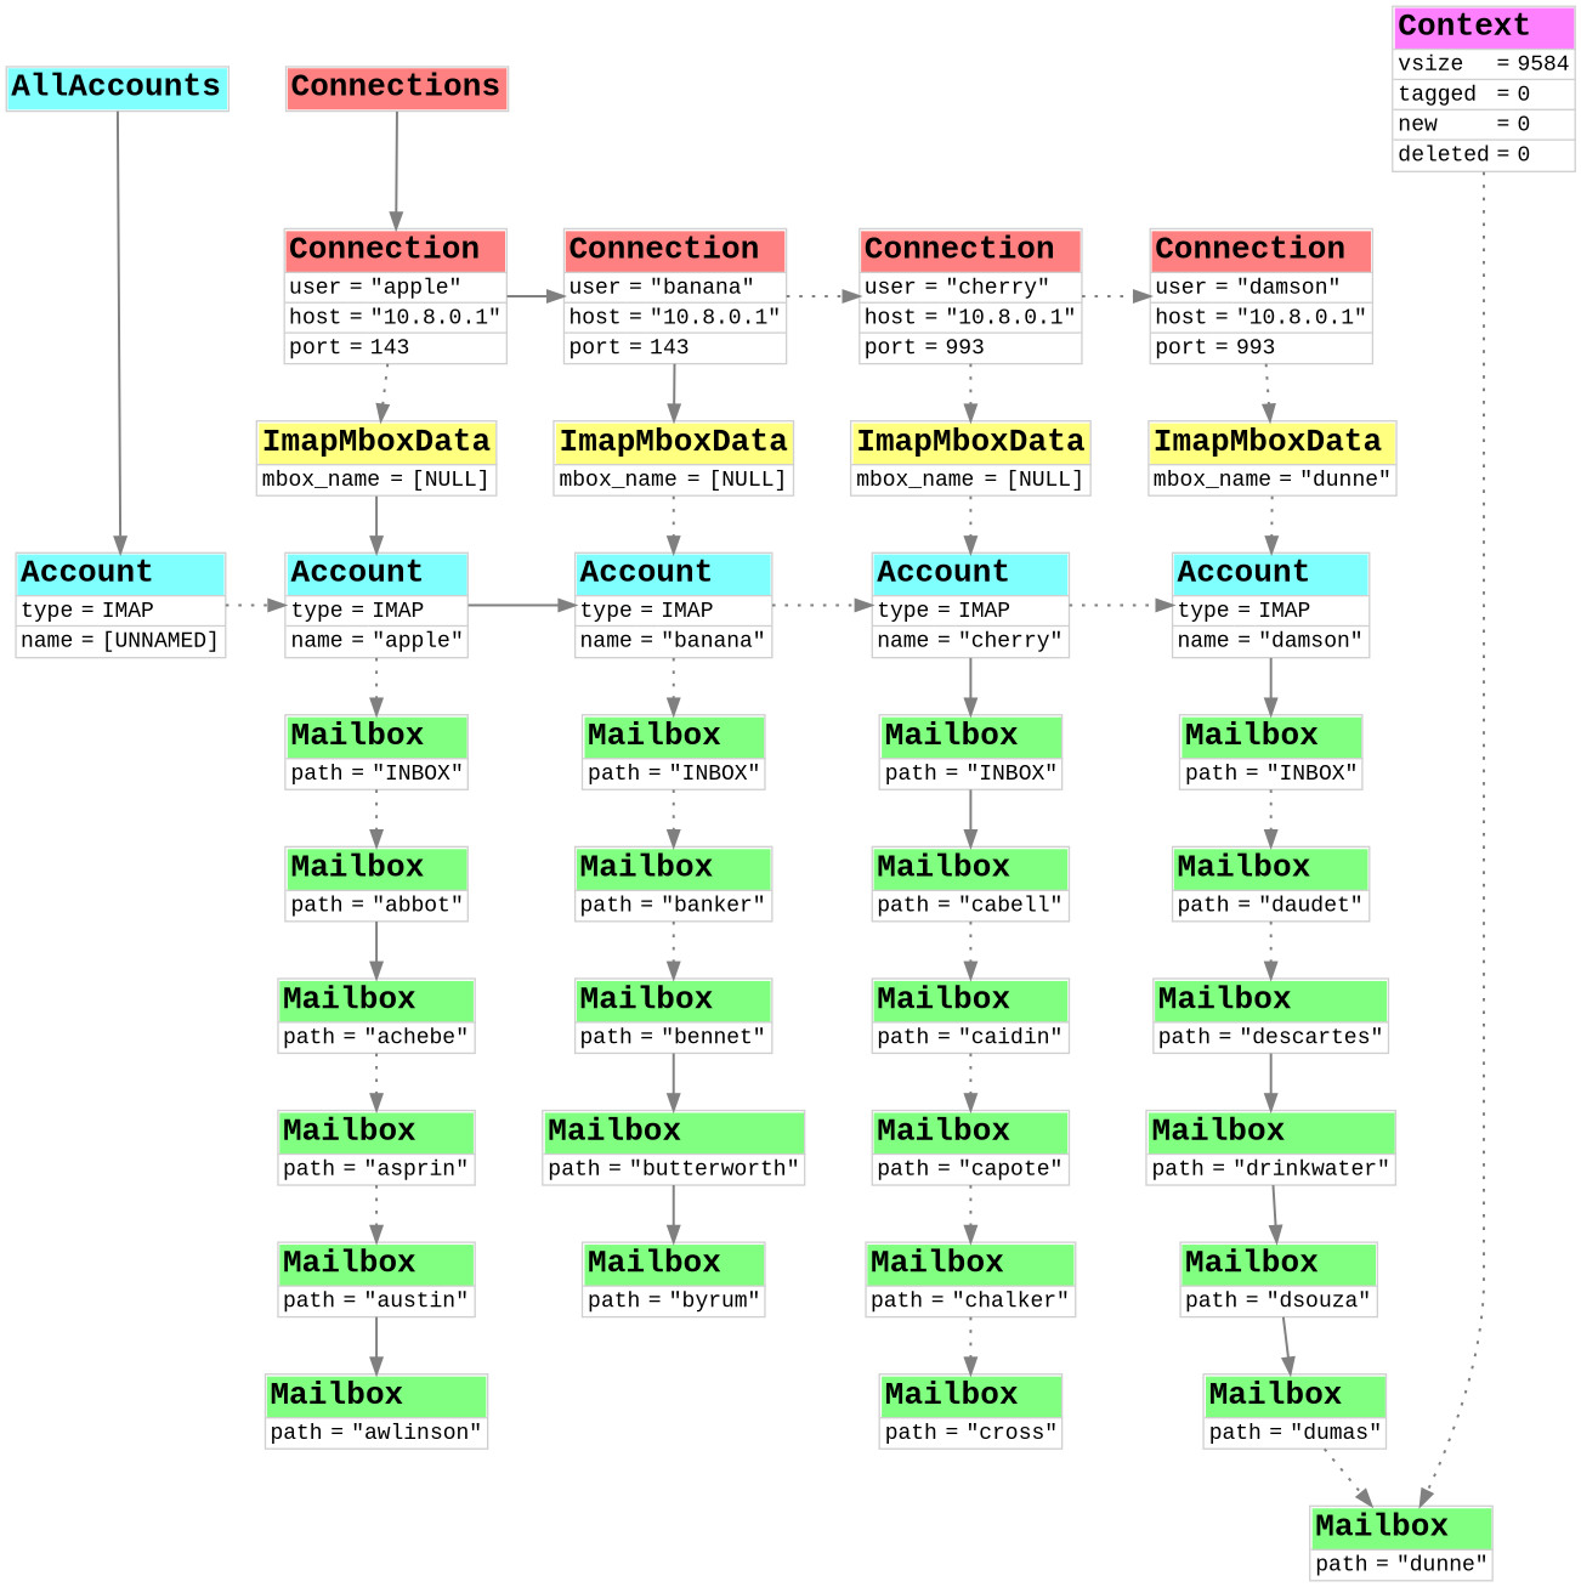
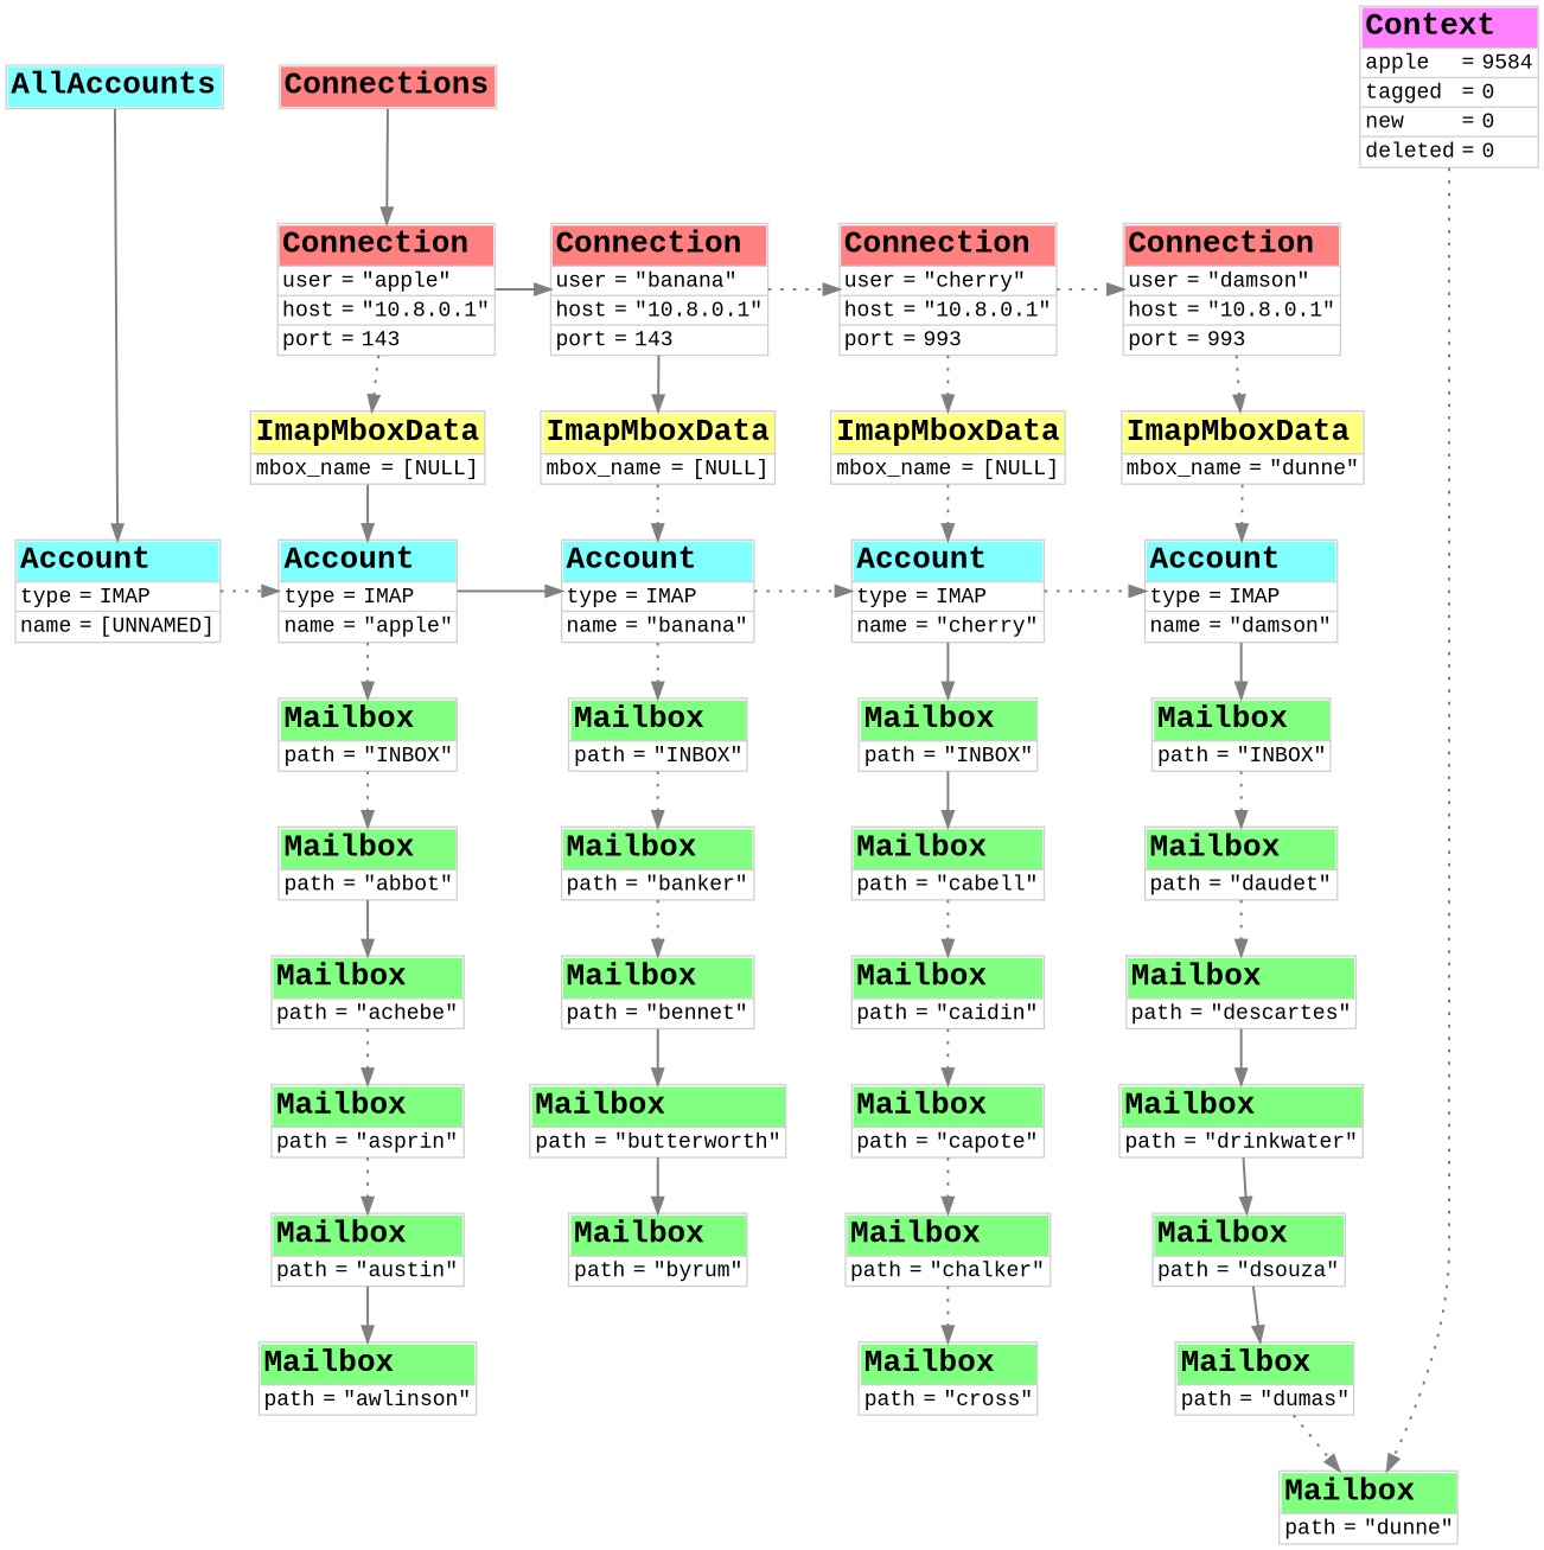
  digraph {
    nodesep=0.5
    rankdir=TB
    ranksep=0.5
    fontname="Liberation Mono"
    node [shape=plain fontname="Liberation Mono"]
    edge [arrowsize=1.0 color="#808080" penwidth=1.5 style=dotted fontname="Liberation Mono"]
    n1 [label=<<table cellspacing="0" border="1" rows="*" color="#d0d0d0"> 		<tr> 			<td border="0" align="left" bgcolor="#80ffff" port="top" colspan="3"><font color="#000000" point-size="20"><b>AllAccounts</b></font></td> 		</tr> 		</table>>]
    n2 [label=<<table cellspacing="0" border="1" rows="*" color="#d0d0d0"> 		<tr> 			<td border="0" align="left" bgcolor="#ff8080" port="top" colspan="3"><font color="#000000" point-size="20"><b>Connections</b></font></td> 		</tr> 		</table>>]
-   n3 [label=<<table cellspacing="0" border="1" rows="*" color="#d0d0d0"> 		<tr> 			<td border="0" align="left" bgcolor="#ff80ff" port="top" colspan="3"><font color="#000000" point-size="20"><b>Context</b></font></td> 		</tr> 		<tr> 			<td border="0" align="left">vsize</td> 			<td border="0">=</td> 			<td border="0" align="left">9584</td> 		</tr> 		<tr> 			<td border="0" align="left">tagged</td> 			<td border="0">=</td> 			<td border="0" align="left">0</td> 		</tr> 		<tr> 			<td border="0" align="left">new</td> 			<td border="0">=</td> 			<td border="0" align="left">0</td> 		</tr> 		<tr> 			<td border="0" align="left">deleted</td> 			<td border="0">=</td> 			<td border="0" align="left">0</td> 		</tr> 		</table>>]
+   n3 [label=<<table cellspacing="0" border="1" rows="*" color="#d0d0d0"> 		<tr> 			<td border="0" align="left" bgcolor="#ff80ff" port="top" colspan="3"><font color="#000000" point-size="20"><b>Context</b></font></td> 		</tr> 		<tr> 			<td border="0" align="left">apple</td> 			<td border="0">=</td> 			<td border="0" align="left">9584</td> 		</tr> 		<tr> 			<td border="0" align="left">tagged</td> 			<td border="0">=</td> 			<td border="0" align="left">0</td> 		</tr> 		<tr> 			<td border="0" align="left">new</td> 			<td border="0">=</td> 			<td border="0" align="left">0</td> 		</tr> 		<tr> 			<td border="0" align="left">deleted</td> 			<td border="0">=</td> 			<td border="0" align="left">0</td> 		</tr> 		</table>>]
    n4 [label=<<table cellspacing="0" border="1" rows="*" color="#d0d0d0"> 		<tr> 			<td border="0" align="left" bgcolor="#80ffff" port="top" colspan="3"><font color="#000000" point-size="20"><b>Account</b></font></td> 		</tr> 		<tr> 			<td border="0" align="left">type</td> 			<td border="0">=</td> 			<td border="0" align="left">IMAP</td> 		</tr> 		<tr> 			<td border="0" align="left">name</td> 			<td border="0">=</td> 			<td border="0" align="left">[UNNAMED]</td> 		</tr> 		</table>>]
    n5 [label=<<table cellspacing="0" border="1" rows="*" color="#d0d0d0"> 		<tr> 			<td border="0" align="left" bgcolor="#80ffff" port="top" colspan="3"><font color="#000000" point-size="20"><b>Account</b></font></td> 		</tr> 		<tr> 			<td border="0" align="left">type</td> 			<td border="0">=</td> 			<td border="0" align="left">IMAP</td> 		</tr> 		<tr> 			<td border="0" align="left">name</td> 			<td border="0">=</td> 			<td border="0" align="left">"apple"</td> 		</tr> 		</table>>]
    n6 [label=<<table cellspacing="0" border="1" rows="*" color="#d0d0d0"> 		<tr> 			<td border="0" align="left" bgcolor="#80ffff" port="top" colspan="3"><font color="#000000" point-size="20"><b>Account</b></font></td> 		</tr> 		<tr> 			<td border="0" align="left">type</td> 			<td border="0">=</td> 			<td border="0" align="left">IMAP</td> 		</tr> 		<tr> 			<td border="0" align="left">name</td> 			<td border="0">=</td> 			<td border="0" align="left">"banana"</td> 		</tr> 		</table>>]
    n7 [label=<<table cellspacing="0" border="1" rows="*" color="#d0d0d0"> 		<tr> 			<td border="0" align="left" bgcolor="#80ffff" port="top" colspan="3"><font color="#000000" point-size="20"><b>Account</b></font></td> 		</tr> 		<tr> 			<td border="0" align="left">type</td> 			<td border="0">=</td> 			<td border="0" align="left">IMAP</td> 		</tr> 		<tr> 			<td border="0" align="left">name</td> 			<td border="0">=</td> 			<td border="0" align="left">"cherry"</td> 		</tr> 		</table>>]
    n8 [label=<<table cellspacing="0" border="1" rows="*" color="#d0d0d0"> 		<tr> 			<td border="0" align="left" bgcolor="#80ffff" port="top" colspan="3"><font color="#000000" point-size="20"><b>Account</b></font></td> 		</tr> 		<tr> 			<td border="0" align="left">type</td> 			<td border="0">=</td> 			<td border="0" align="left">IMAP</td> 		</tr> 		<tr> 			<td border="0" align="left">name</td> 			<td border="0">=</td> 			<td border="0" align="left">"damson"</td> 		</tr> 		</table>>]
    n9 [label=<<table cellspacing="0" border="1" rows="*" color="#d0d0d0"> 		<tr> 			<td border="0" align="left" bgcolor="#ff8080" port="top" colspan="3"><font color="#000000" point-size="20"><b>Connection</b></font></td> 		</tr> 		<tr> 			<td border="0" align="left">user</td> 			<td border="0">=</td> 			<td border="0" align="left">"apple"</td> 		</tr> 		<tr> 			<td border="0" align="left">host</td> 			<td border="0">=</td> 			<td border="0" align="left">"10.8.0.1"</td> 		</tr> 		<tr> 			<td border="0" align="left">port</td> 			<td border="0">=</td> 			<td border="0" align="left">143</td> 		</tr> 		</table>>]
    n10 [label=<<table cellspacing="0" border="1" rows="*" color="#d0d0d0"> 		<tr> 			<td border="0" align="left" bgcolor="#ff8080" port="top" colspan="3"><font color="#000000" point-size="20"><b>Connection</b></font></td> 		</tr> 		<tr> 			<td border="0" align="left">user</td> 			<td border="0">=</td> 			<td border="0" align="left">"banana"</td> 		</tr> 		<tr> 			<td border="0" align="left">host</td> 			<td border="0">=</td> 			<td border="0" align="left">"10.8.0.1"</td> 		</tr> 		<tr> 			<td border="0" align="left">port</td> 			<td border="0">=</td> 			<td border="0" align="left">143</td> 		</tr> 		</table>>]
    n11 [label=<<table cellspacing="0" border="1" rows="*" color="#d0d0d0"> 		<tr> 			<td border="0" align="left" bgcolor="#ff8080" port="top" colspan="3"><font color="#000000" point-size="20"><b>Connection</b></font></td> 		</tr> 		<tr> 			<td border="0" align="left">user</td> 			<td border="0">=</td> 			<td border="0" align="left">"cherry"</td> 		</tr> 		<tr> 			<td border="0" align="left">host</td> 			<td border="0">=</td> 			<td border="0" align="left">"10.8.0.1"</td> 		</tr> 		<tr> 			<td border="0" align="left">port</td> 			<td border="0">=</td> 			<td border="0" align="left">993</td> 		</tr> 		</table>>]
    n12 [label=<<table cellspacing="0" border="1" rows="*" color="#d0d0d0"> 		<tr> 			<td border="0" align="left" bgcolor="#ff8080" port="top" colspan="3"><font color="#000000" point-size="20"><b>Connection</b></font></td> 		</tr> 		<tr> 			<td border="0" align="left">user</td> 			<td border="0">=</td> 			<td border="0" align="left">"damson"</td> 		</tr> 		<tr> 			<td border="0" align="left">host</td> 			<td border="0">=</td> 			<td border="0" align="left">"10.8.0.1"</td> 		</tr> 		<tr> 			<td border="0" align="left">port</td> 			<td border="0">=</td> 			<td border="0" align="left">993</td> 		</tr> 		</table>>]
    n13 [label=<<table cellspacing="0" border="1" rows="*" color="#d0d0d0"> 		<tr> 			<td border="0" align="left" bgcolor="#80ff80" port="top" colspan="3"><font color="#000000" point-size="20"><b>Mailbox</b></font></td> 		</tr> 		<tr> 			<td border="0" align="left">path</td> 			<td border="0">=</td> 			<td border="0" align="left">"INBOX"</td> 		</tr> 		</table>>]
    n14 [label=<<table cellspacing="0" border="1" rows="*" color="#d0d0d0"> 		<tr> 			<td border="0" align="left" bgcolor="#80ff80" port="top" colspan="3"><font color="#000000" point-size="20"><b>Mailbox</b></font></td> 		</tr> 		<tr> 			<td border="0" align="left">path</td> 			<td border="0">=</td> 			<td border="0" align="left">"abbot"</td> 		</tr> 		</table>>]
    n15 [label=<<table cellspacing="0" border="1" rows="*" color="#d0d0d0"> 		<tr> 			<td border="0" align="left" bgcolor="#80ff80" port="top" colspan="3"><font color="#000000" point-size="20"><b>Mailbox</b></font></td> 		</tr> 		<tr> 			<td border="0" align="left">path</td> 			<td border="0">=</td> 			<td border="0" align="left">"achebe"</td> 		</tr> 		</table>>]
    n16 [label=<<table cellspacing="0" border="1" rows="*" color="#d0d0d0"> 		<tr> 			<td border="0" align="left" bgcolor="#80ff80" port="top" colspan="3"><font color="#000000" point-size="20"><b>Mailbox</b></font></td> 		</tr> 		<tr> 			<td border="0" align="left">path</td> 			<td border="0">=</td> 			<td border="0" align="left">"asprin"</td> 		</tr> 		</table>>]
    n17 [label=<<table cellspacing="0" border="1" rows="*" color="#d0d0d0"> 		<tr> 			<td border="0" align="left" bgcolor="#80ff80" port="top" colspan="3"><font color="#000000" point-size="20"><b>Mailbox</b></font></td> 		</tr> 		<tr> 			<td border="0" align="left">path</td> 			<td border="0">=</td> 			<td border="0" align="left">"austin"</td> 		</tr> 		</table>>]
    n18 [label=<<table cellspacing="0" border="1" rows="*" color="#d0d0d0"> 		<tr> 			<td border="0" align="left" bgcolor="#80ff80" port="top" colspan="3"><font color="#000000" point-size="20"><b>Mailbox</b></font></td> 		</tr> 		<tr> 			<td border="0" align="left">path</td> 			<td border="0">=</td> 			<td border="0" align="left">"awlinson"</td> 		</tr> 		</table>>]
    n19 [label=<<table cellspacing="0" border="1" rows="*" color="#d0d0d0"> 		<tr> 			<td border="0" align="left" bgcolor="#80ff80" port="top" colspan="3"><font color="#000000" point-size="20"><b>Mailbox</b></font></td> 		</tr> 		<tr> 			<td border="0" align="left">path</td> 			<td border="0">=</td> 			<td border="0" align="left">"INBOX"</td> 		</tr> 		</table>>]
    n20 [label=<<table cellspacing="0" border="1" rows="*" color="#d0d0d0"> 		<tr> 			<td border="0" align="left" bgcolor="#80ff80" port="top" colspan="3"><font color="#000000" point-size="20"><b>Mailbox</b></font></td> 		</tr> 		<tr> 			<td border="0" align="left">path</td> 			<td border="0">=</td> 			<td border="0" align="left">"banker"</td> 		</tr> 		</table>>]
    n21 [label=<<table cellspacing="0" border="1" rows="*" color="#d0d0d0"> 		<tr> 			<td border="0" align="left" bgcolor="#80ff80" port="top" colspan="3"><font color="#000000" point-size="20"><b>Mailbox</b></font></td> 		</tr> 		<tr> 			<td border="0" align="left">path</td> 			<td border="0">=</td> 			<td border="0" align="left">"bennet"</td> 		</tr> 		</table>>]
    n22 [label=<<table cellspacing="0" border="1" rows="*" color="#d0d0d0"> 		<tr> 			<td border="0" align="left" bgcolor="#80ff80" port="top" colspan="3"><font color="#000000" point-size="20"><b>Mailbox</b></font></td> 		</tr> 		<tr> 			<td border="0" align="left">path</td> 			<td border="0">=</td> 			<td border="0" align="left">"butterworth"</td> 		</tr> 		</table>>]
    n23 [label=<<table cellspacing="0" border="1" rows="*" color="#d0d0d0"> 		<tr> 			<td border="0" align="left" bgcolor="#80ff80" port="top" colspan="3"><font color="#000000" point-size="20"><b>Mailbox</b></font></td> 		</tr> 		<tr> 			<td border="0" align="left">path</td> 			<td border="0">=</td> 			<td border="0" align="left">"byrum"</td> 		</tr> 		</table>>]
    n24 [label=<<table cellspacing="0" border="1" rows="*" color="#d0d0d0"> 		<tr> 			<td border="0" align="left" bgcolor="#80ff80" port="top" colspan="3"><font color="#000000" point-size="20"><b>Mailbox</b></font></td> 		</tr> 		<tr> 			<td border="0" align="left">path</td> 			<td border="0">=</td> 			<td border="0" align="left">"INBOX"</td> 		</tr> 		</table>>]
    n25 [label=<<table cellspacing="0" border="1" rows="*" color="#d0d0d0"> 		<tr> 			<td border="0" align="left" bgcolor="#80ff80" port="top" colspan="3"><font color="#000000" point-size="20"><b>Mailbox</b></font></td> 		</tr> 		<tr> 			<td border="0" align="left">path</td> 			<td border="0">=</td> 			<td border="0" align="left">"cabell"</td> 		</tr> 		</table>>]
    n26 [label=<<table cellspacing="0" border="1" rows="*" color="#d0d0d0"> 		<tr> 			<td border="0" align="left" bgcolor="#80ff80" port="top" colspan="3"><font color="#000000" point-size="20"><b>Mailbox</b></font></td> 		</tr> 		<tr> 			<td border="0" align="left">path</td> 			<td border="0">=</td> 			<td border="0" align="left">"caidin"</td> 		</tr> 		</table>>]
    n27 [label=<<table cellspacing="0" border="1" rows="*" color="#d0d0d0"> 		<tr> 			<td border="0" align="left" bgcolor="#80ff80" port="top" colspan="3"><font color="#000000" point-size="20"><b>Mailbox</b></font></td> 		</tr> 		<tr> 			<td border="0" align="left">path</td> 			<td border="0">=</td> 			<td border="0" align="left">"capote"</td> 		</tr> 		</table>>]
    n28 [label=<<table cellspacing="0" border="1" rows="*" color="#d0d0d0"> 		<tr> 			<td border="0" align="left" bgcolor="#80ff80" port="top" colspan="3"><font color="#000000" point-size="20"><b>Mailbox</b></font></td> 		</tr> 		<tr> 			<td border="0" align="left">path</td> 			<td border="0">=</td> 			<td border="0" align="left">"chalker"</td> 		</tr> 		</table>>]
    n29 [label=<<table cellspacing="0" border="1" rows="*" color="#d0d0d0"> 		<tr> 			<td border="0" align="left" bgcolor="#80ff80" port="top" colspan="3"><font color="#000000" point-size="20"><b>Mailbox</b></font></td> 		</tr> 		<tr> 			<td border="0" align="left">path</td> 			<td border="0">=</td> 			<td border="0" align="left">"cross"</td> 		</tr> 		</table>>]
    n30 [label=<<table cellspacing="0" border="1" rows="*" color="#d0d0d0"> 		<tr> 			<td border="0" align="left" bgcolor="#80ff80" port="top" colspan="3"><font color="#000000" point-size="20"><b>Mailbox</b></font></td> 		</tr> 		<tr> 			<td border="0" align="left">path</td> 			<td border="0">=</td> 			<td border="0" align="left">"INBOX"</td> 		</tr> 		</table>>]
    n31 [label=<<table cellspacing="0" border="1" rows="*" color="#d0d0d0"> 		<tr> 			<td border="0" align="left" bgcolor="#80ff80" port="top" colspan="3"><font color="#000000" point-size="20"><b>Mailbox</b></font></td> 		</tr> 		<tr> 			<td border="0" align="left">path</td> 			<td border="0">=</td> 			<td border="0" align="left">"daudet"</td> 		</tr> 		</table>>]
    n32 [label=<<table cellspacing="0" border="1" rows="*" color="#d0d0d0"> 		<tr> 			<td border="0" align="left" bgcolor="#80ff80" port="top" colspan="3"><font color="#000000" point-size="20"><b>Mailbox</b></font></td> 		</tr> 		<tr> 			<td border="0" align="left">path</td> 			<td border="0">=</td> 			<td border="0" align="left">"descartes"</td> 		</tr> 		</table>>]
    n33 [label=<<table cellspacing="0" border="1" rows="*" color="#d0d0d0"> 		<tr> 			<td border="0" align="left" bgcolor="#80ff80" port="top" colspan="3"><font color="#000000" point-size="20"><b>Mailbox</b></font></td> 		</tr> 		<tr> 			<td border="0" align="left">path</td> 			<td border="0">=</td> 			<td border="0" align="left">"drinkwater"</td> 		</tr> 		</table>>]
    n34 [label=<<table cellspacing="0" border="1" rows="*" color="#d0d0d0"> 		<tr> 			<td border="0" align="left" bgcolor="#80ff80" port="top" colspan="3"><font color="#000000" point-size="20"><b>Mailbox</b></font></td> 		</tr> 		<tr> 			<td border="0" align="left">path</td> 			<td border="0">=</td> 			<td border="0" align="left">"dsouza"</td> 		</tr> 		</table>>]
    n35 [label=<<table cellspacing="0" border="1" rows="*" color="#d0d0d0"> 		<tr> 			<td border="0" align="left" bgcolor="#80ff80" port="top" colspan="3"><font color="#000000" point-size="20"><b>Mailbox</b></font></td> 		</tr> 		<tr> 			<td border="0" align="left">path</td> 			<td border="0">=</td> 			<td border="0" align="left">"dumas"</td> 		</tr> 		</table>>]
    n36 [label=<<table cellspacing="0" border="1" rows="*" color="#d0d0d0"> 		<tr> 			<td border="0" align="left" bgcolor="#80ff80" port="top" colspan="3"><font color="#000000" point-size="20"><b>Mailbox</b></font></td> 		</tr> 		<tr> 			<td border="0" align="left">path</td> 			<td border="0">=</td> 			<td border="0" align="left">"dunne"</td> 		</tr> 		</table>>]
    n37 [label=<<table cellspacing="0" border="1" rows="*" color="#d0d0d0"> 		<tr> 			<td border="0" align="left" bgcolor="#ffff80" port="top" colspan="3"><font color="#000000" point-size="20"><b>ImapMboxData</b></font></td> 		</tr> 		<tr> 			<td border="0" align="left">mbox_name</td> 			<td border="0">=</td> 			<td border="0" align="left">[NULL]</td> 		</tr> 		</table>>]
    n38 [label=<<table cellspacing="0" border="1" rows="*" color="#d0d0d0"> 		<tr> 			<td border="0" align="left" bgcolor="#ffff80" port="top" colspan="3"><font color="#000000" point-size="20"><b>ImapMboxData</b></font></td> 		</tr> 		<tr> 			<td border="0" align="left">mbox_name</td> 			<td border="0">=</td> 			<td border="0" align="left">[NULL]</td> 		</tr> 		</table>>]
    n39 [label=<<table cellspacing="0" border="1" rows="*" color="#d0d0d0"> 		<tr> 			<td border="0" align="left" bgcolor="#ffff80" port="top" colspan="3"><font color="#000000" point-size="20"><b>ImapMboxData</b></font></td> 		</tr> 		<tr> 			<td border="0" align="left">mbox_name</td> 			<td border="0">=</td> 			<td border="0" align="left">[NULL]</td> 		</tr> 		</table>>]
    n40 [label=<<table cellspacing="0" border="1" rows="*" color="#d0d0d0"> 		<tr> 			<td border="0" align="left" bgcolor="#ffff80" port="top" colspan="3"><font color="#000000" point-size="20"><b>ImapMboxData</b></font></td> 		</tr> 		<tr> 			<td border="0" align="left">mbox_name</td> 			<td border="0">=</td> 			<td border="0" align="left">"dunne"</td> 		</tr> 		</table>>]
    subgraph sub_1 {
      rank=same
      n1
      n2
      n3
    }
    subgraph sub_2 {
      rank=same
      n4
      n5
      n6
      n7
      n8
    }
    subgraph sub_3 {
      rank=same
      n9
      n10
      n11
      n12
    }
    n1 -> n4 [style=bold]
    n2 -> n9 [style=bold]
    n3 -> n36
    n4 -> n5
    n5 -> n6 [style=bold]
    n5 -> n13
    n6 -> n7
    n6 -> n19
    n7 -> n8
    n7 -> n24 [style=bold]
    n8 -> n30 [style=bold]
    n9 -> n10 [style=bold]
    n9 -> n37
    n10 -> n11
    n10 -> n38 [style=bold]
    n11 -> n12
    n11 -> n39
    n12 -> n40
    n13 -> n14
    n14 -> n15 [style=bold]
    n15 -> n16
    n16 -> n17
    n17 -> n18 [style=bold]
    n19 -> n20
    n20 -> n21
    n21 -> n22 [style=bold]
    n22 -> n23 [style=bold]
    n24 -> n25 [style=bold]
    n25 -> n26
    n26 -> n27
    n27 -> n28
    n28 -> n29
    n30 -> n31
    n31 -> n32
    n32 -> n33 [style=bold]
    n33 -> n34 [style=bold]
    n34 -> n35 [style=bold]
    n35 -> n36
    n37 -> n5 [style=bold]
    n38 -> n6
    n39 -> n7
    n40 -> n8
  }
